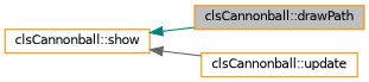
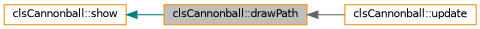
  digraph {
    rankdir=LR
    node [color=darkorange fillcolor=white fontname=Helvetica fontsize=10 shape=record style=filled]
    edge [dir=back fontname=Helvetica fontsize=10 labelfontname=Helvetica labelfontsize=10 style=solid]
    n1 [fillcolor=grey75 fontcolor=black height=0.2 label="clsCannonball::drawPath" width=0.4]
    n2 [height=0.2 label="clsCannonball::show" width=0.4]
    n3 [height=0.2 label="clsCannonball::update" width=0.4]
    n2 -> n1 [color=teal]
-   n2 -> n3 [color=gray40]
+   n1 -> n3 [color=gray40]
  }
